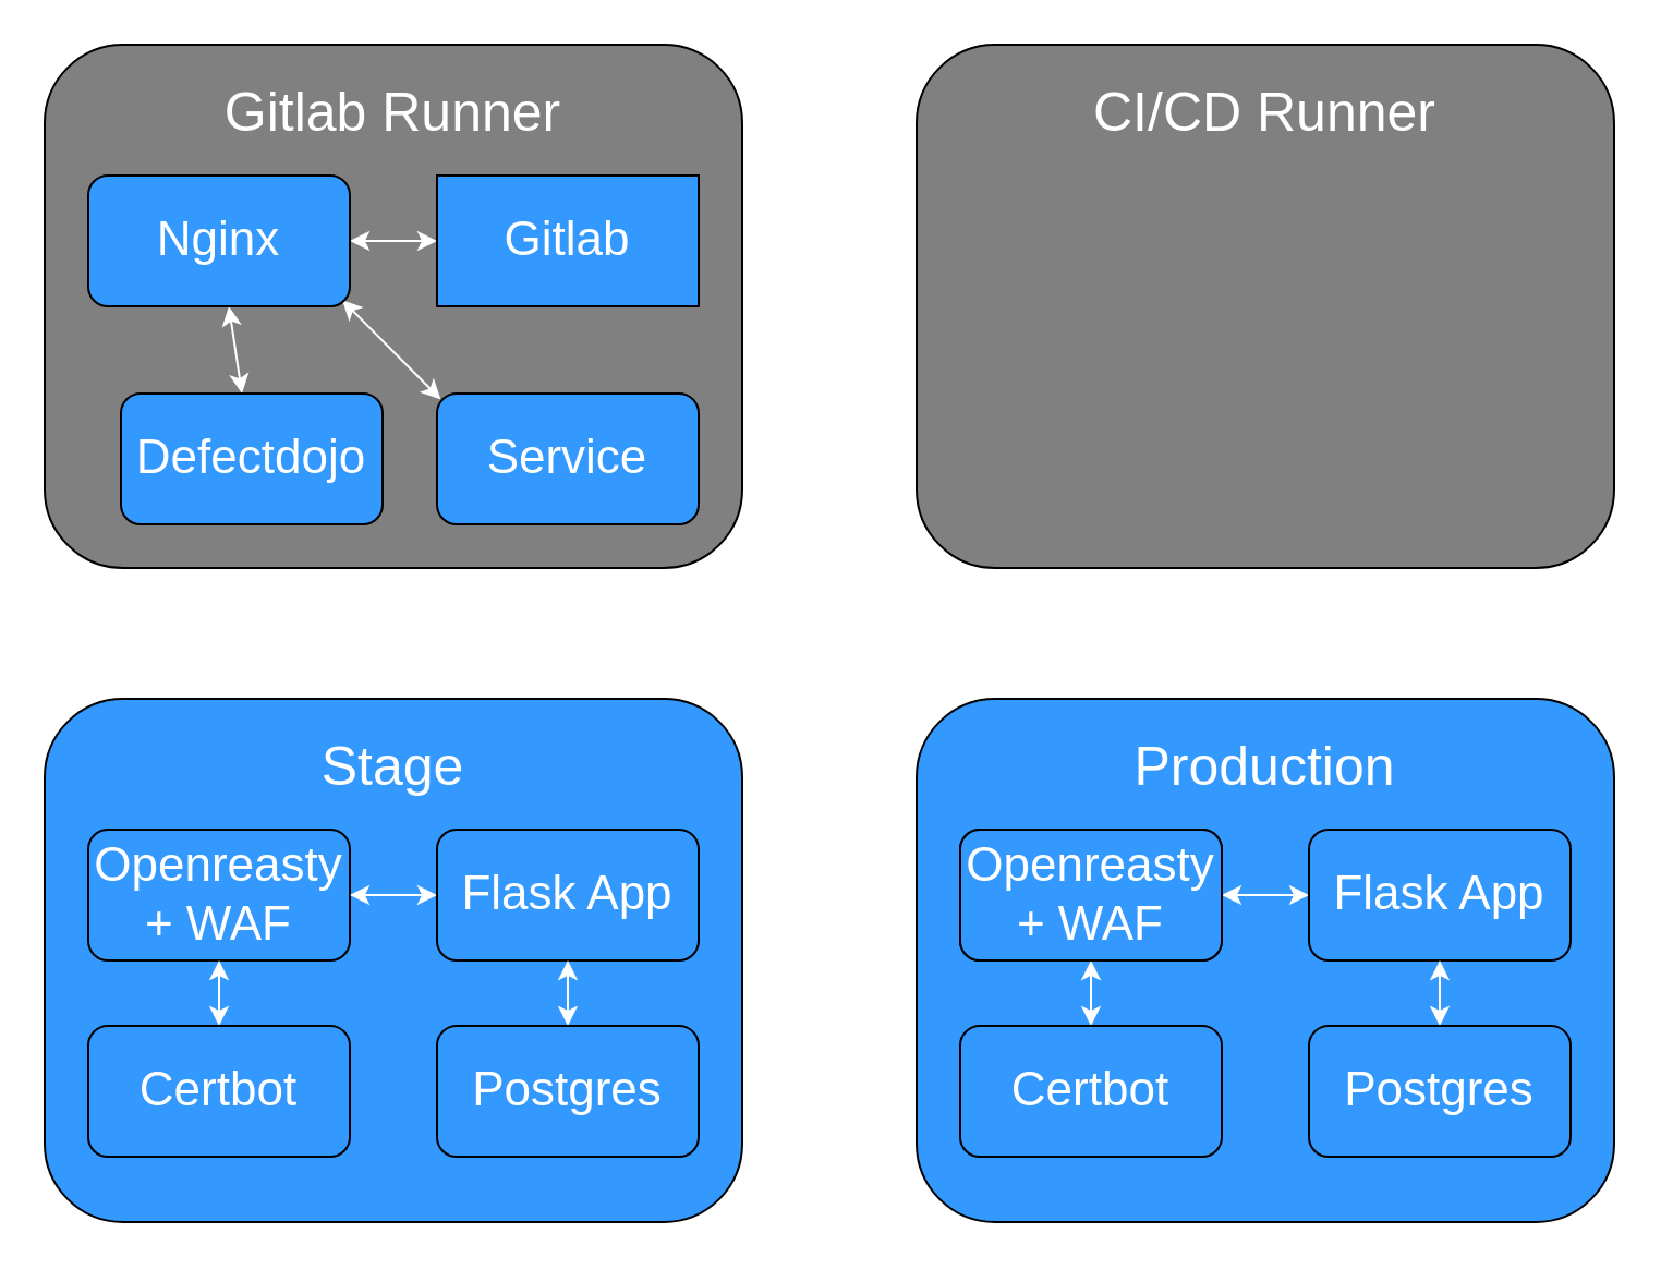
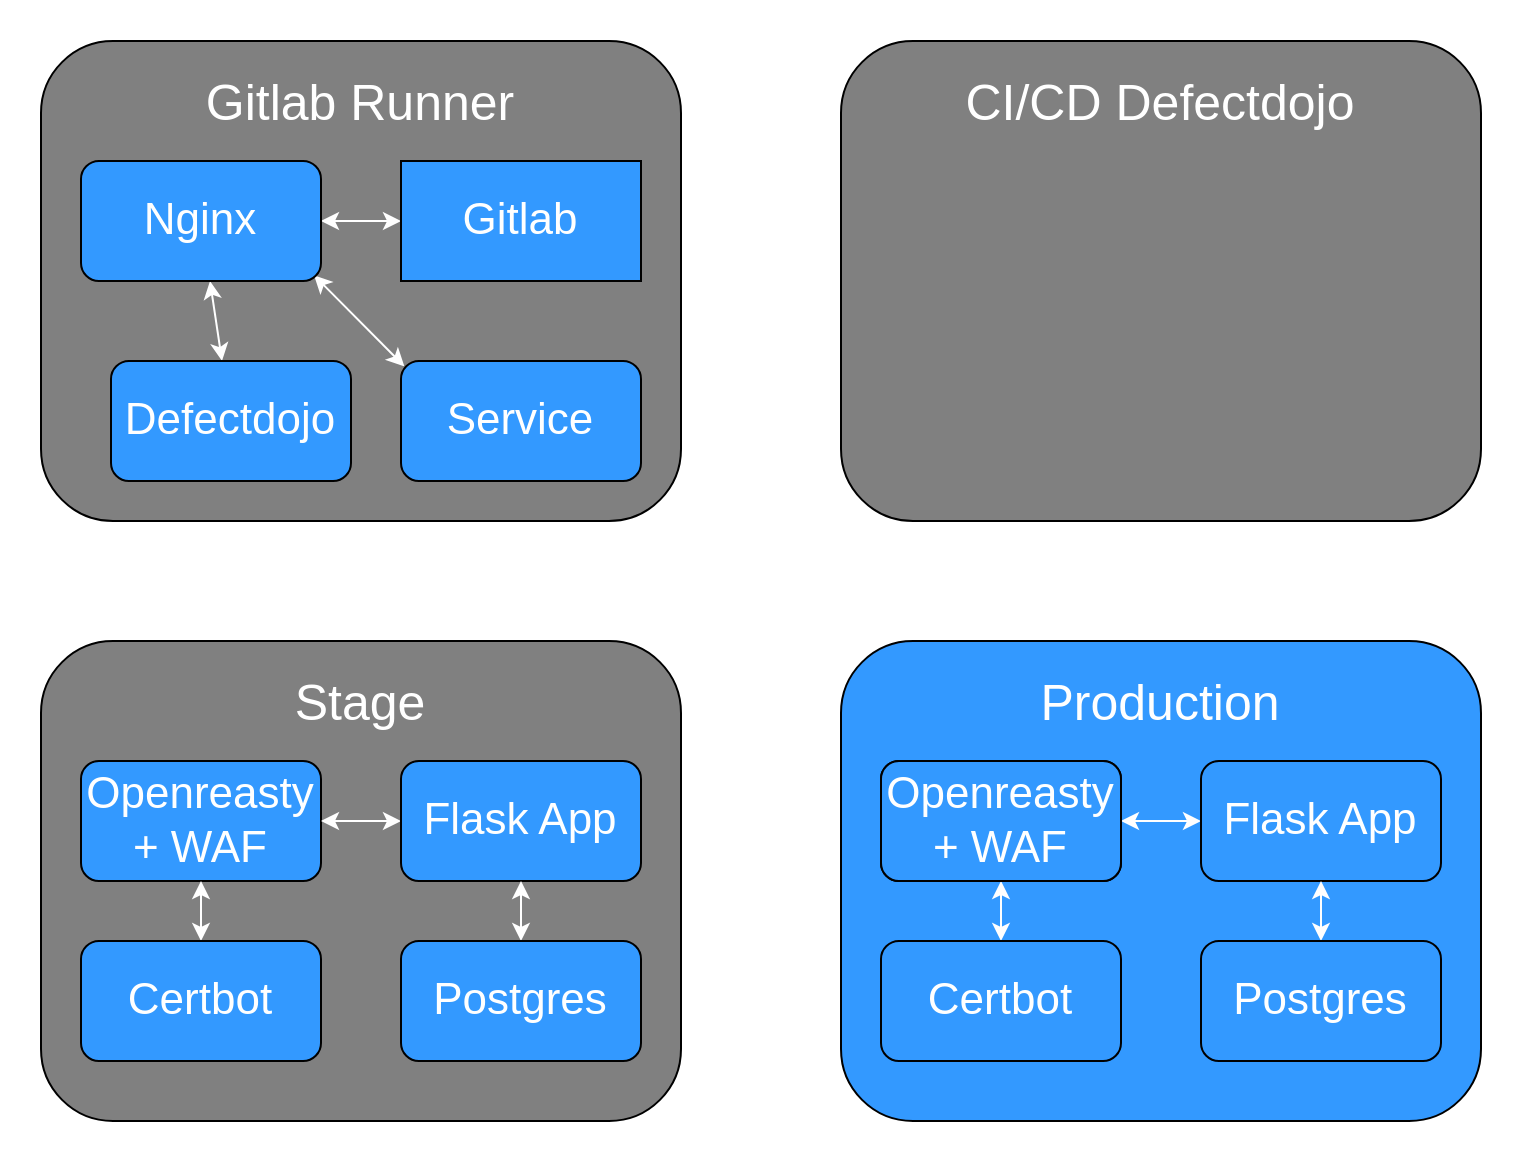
  <mxCell id="0" />
  <mxCell id="1" parent="0" />
  <mxCell id="2" value="Gitlab Runner&lt;br style=&quot;font-size: 25px;&quot;&gt;&lt;br style=&quot;font-size: 25px;&quot;&gt;&lt;br&gt;&lt;br&gt;&lt;br&gt;&lt;br&gt;&lt;br&gt;" style="rounded=1;whiteSpace=wrap;html=1;fontSize=25;fillColor=#808080;fontColor=#FFFFFF;" vertex="1" parent="1"><mxGeometry x="20" y="20" width="320" height="240" as="geometry" /></mxCell>
  <mxCell id="3" style="edgeStyle=none;html=1;entryX=1;entryY=0.5;entryDx=0;entryDy=0;fontSize=22;startArrow=classic;startFill=1;fontColor=#FFFFFF;strokeColor=#FFFFFF;" edge="1" parent="1" source="4" target="7"><mxGeometry relative="1" as="geometry" /></mxCell>
  <mxCell id="4" value="Gitlab" style="whiteSpace=wrap;html=1;fontSize=22;fillColor=#3399FF;fontColor=#FFFFFF;rounded=0;" vertex="1" parent="1"><mxGeometry x="200" y="80" width="120" height="60" as="geometry" /></mxCell>
  <mxCell id="5" style="edgeStyle=none;html=1;fontSize=22;startArrow=classic;startFill=1;fontColor=#FFFFFF;strokeColor=#FFFFFF;" edge="1" parent="1" source="7" target="8"><mxGeometry relative="1" as="geometry" /></mxCell>
  <mxCell id="6" style="edgeStyle=none;html=1;exitX=0.971;exitY=0.953;exitDx=0;exitDy=0;fontSize=22;startArrow=classic;startFill=1;exitPerimeter=0;entryX=0.014;entryY=0.044;entryDx=0;entryDy=0;entryPerimeter=0;fontColor=#FFFFFF;strokeColor=#FFFFFF;" edge="1" parent="1" source="7" target="9"><mxGeometry relative="1" as="geometry" /></mxCell>
  <mxCell id="7" value="Nginx" style="rounded=1;whiteSpace=wrap;html=1;fontSize=22;fillColor=#3399FF;fontColor=#FFFFFF;" vertex="1" parent="1"><mxGeometry x="40" y="80" width="120" height="60" as="geometry" /></mxCell>
  <mxCell id="8" value="Defectdojo" style="rounded=1;whiteSpace=wrap;html=1;fontSize=22;fillColor=#3399FF;fontColor=#FFFFFF;" vertex="1" parent="1"><mxGeometry x="55" y="180" width="120" height="60" as="geometry" /></mxCell>
  <mxCell id="9" value="Service" style="rounded=1;whiteSpace=wrap;html=1;fontSize=22;fillColor=#3399FF;fontColor=#FFFFFF;" vertex="1" parent="1"><mxGeometry x="200" y="180" width="120" height="60" as="geometry" /></mxCell>
- <mxCell id="10" value="CI/CD Runner&lt;br style=&quot;font-size: 25px;&quot;&gt;&lt;br style=&quot;font-size: 25px;&quot;&gt;&lt;br&gt;&lt;br&gt;&lt;br&gt;&lt;br&gt;&lt;br&gt;" style="rounded=1;whiteSpace=wrap;html=1;fontSize=25;fillColor=#808080;fontColor=#FFFFFF;" vertex="1" parent="1"><mxGeometry x="420" y="20" width="320" height="240" as="geometry" /></mxCell>
- <mxCell id="11" value="Stage&lt;br style=&quot;font-size: 25px;&quot;&gt;&lt;br style=&quot;font-size: 25px;&quot;&gt;&lt;br&gt;&lt;br&gt;&lt;br&gt;&lt;br&gt;&lt;br&gt;" style="rounded=1;whiteSpace=wrap;html=1;fontSize=25;fillColor=#3399ff;fontColor=#FFFFFF;" vertex="1" parent="1"><mxGeometry x="20" y="320" width="320" height="240" as="geometry" /></mxCell>
+ <mxCell id="10" value="CI/CD Defectdojo&lt;br style=&quot;font-size: 25px;&quot;&gt;&lt;br style=&quot;font-size: 25px;&quot;&gt;&lt;br&gt;&lt;br&gt;&lt;br&gt;&lt;br&gt;&lt;br&gt;" style="rounded=1;whiteSpace=wrap;html=1;fontSize=25;fillColor=#808080;fontColor=#FFFFFF;" vertex="1" parent="1"><mxGeometry x="420" y="20" width="320" height="240" as="geometry" /></mxCell>
+ <mxCell id="11" value="Stage&lt;br style=&quot;font-size: 25px;&quot;&gt;&lt;br style=&quot;font-size: 25px;&quot;&gt;&lt;br&gt;&lt;br&gt;&lt;br&gt;&lt;br&gt;&lt;br&gt;" style="rounded=1;whiteSpace=wrap;html=1;fontSize=25;fillColor=#808080;fontColor=#FFFFFF;" vertex="1" parent="1"><mxGeometry x="20" y="320" width="320" height="240" as="geometry" /></mxCell>
  <mxCell id="12" value="Production&lt;br style=&quot;font-size: 25px;&quot;&gt;&lt;br style=&quot;font-size: 25px;&quot;&gt;&lt;br&gt;&lt;br&gt;&lt;br&gt;&lt;br&gt;&lt;br&gt;" style="rounded=1;whiteSpace=wrap;html=1;fontSize=25;fillColor=#3399ff;fontColor=#FFFFFF;" vertex="1" parent="1"><mxGeometry x="420" y="320" width="320" height="240" as="geometry" /></mxCell>
  <mxCell id="13" value="Openreasty&lt;br&gt;+ WAF" style="rounded=1;whiteSpace=wrap;html=1;fontSize=22;fillColor=#3399FF;fontColor=#FFFFFF;" vertex="1" parent="1"><mxGeometry x="40" y="380" width="120" height="60" as="geometry" /></mxCell>
  <mxCell id="14" style="edgeStyle=none;html=1;entryX=1;entryY=0.5;entryDx=0;entryDy=0;strokeColor=#FFFFFF;fontSize=22;startArrow=classic;startFill=1;fontColor=#FFFFFF;" edge="1" parent="1" source="15" target="13"><mxGeometry relative="1" as="geometry" /></mxCell>
  <mxCell id="15" value="Flask App" style="rounded=1;whiteSpace=wrap;html=1;fontSize=22;fillColor=#3399FF;fontColor=#FFFFFF;" vertex="1" parent="1"><mxGeometry x="200" y="380" width="120" height="60" as="geometry" /></mxCell>
  <mxCell id="16" style="edgeStyle=none;html=1;entryX=0.5;entryY=1;entryDx=0;entryDy=0;strokeColor=#FFFFFF;fontSize=22;startArrow=classic;startFill=1;fontColor=#FFFFFF;" edge="1" parent="1" source="17" target="13"><mxGeometry relative="1" as="geometry" /></mxCell>
  <mxCell id="17" value="Certbot" style="rounded=1;whiteSpace=wrap;html=1;fontSize=22;fillColor=#3399FF;fontColor=#FFFFFF;" vertex="1" parent="1"><mxGeometry x="40" y="470" width="120" height="60" as="geometry" /></mxCell>
  <mxCell id="18" style="edgeStyle=none;html=1;entryX=0.5;entryY=1;entryDx=0;entryDy=0;strokeColor=#FFFFFF;fontSize=22;startArrow=classic;startFill=1;fontColor=#FFFFFF;" edge="1" parent="1" source="19" target="15"><mxGeometry relative="1" as="geometry" /></mxCell>
  <mxCell id="19" value="Postgres" style="rounded=1;whiteSpace=wrap;html=1;fontSize=22;fillColor=#3399FF;fontColor=#FFFFFF;" vertex="1" parent="1"><mxGeometry x="200" y="470" width="120" height="60" as="geometry" /></mxCell>
  <mxCell id="20" value="Nginx" style="rounded=1;whiteSpace=wrap;html=1;fontSize=22;fillColor=#3399FF;fontColor=#FFFFFF;" vertex="1" parent="1"><mxGeometry x="440" y="380" width="120" height="60" as="geometry" /></mxCell>
  <mxCell id="21" style="edgeStyle=none;html=1;entryX=1;entryY=0.5;entryDx=0;entryDy=0;strokeColor=#FFFFFF;fontSize=22;startArrow=classic;startFill=1;fontColor=#FFFFFF;" edge="1" parent="1" source="22" target="20"><mxGeometry relative="1" as="geometry" /></mxCell>
  <mxCell id="22" value="Flask App" style="rounded=1;whiteSpace=wrap;html=1;fontSize=22;fillColor=#3399FF;fontColor=#FFFFFF;" vertex="1" parent="1"><mxGeometry x="600" y="380" width="120" height="60" as="geometry" /></mxCell>
  <mxCell id="23" style="edgeStyle=none;html=1;entryX=0.5;entryY=1;entryDx=0;entryDy=0;strokeColor=#FFFFFF;fontSize=22;startArrow=classic;startFill=1;fontColor=#FFFFFF;" edge="1" parent="1" source="24" target="20"><mxGeometry relative="1" as="geometry" /></mxCell>
  <mxCell id="24" value="Certbot" style="rounded=1;whiteSpace=wrap;html=1;fontSize=22;fillColor=#3399FF;fontColor=#FFFFFF;" vertex="1" parent="1"><mxGeometry x="440" y="470" width="120" height="60" as="geometry" /></mxCell>
  <mxCell id="25" style="edgeStyle=none;html=1;entryX=0.5;entryY=1;entryDx=0;entryDy=0;strokeColor=#FFFFFF;fontSize=22;startArrow=classic;startFill=1;fontColor=#FFFFFF;" edge="1" parent="1" source="26" target="22"><mxGeometry relative="1" as="geometry" /></mxCell>
  <mxCell id="26" value="Postgres" style="rounded=1;whiteSpace=wrap;html=1;fontSize=22;fillColor=#3399FF;fontColor=#FFFFFF;" vertex="1" parent="1"><mxGeometry x="600" y="470" width="120" height="60" as="geometry" /></mxCell>
  <mxCell id="27" value="Openreasty&lt;br&gt;+ WAF" style="rounded=1;whiteSpace=wrap;html=1;fontSize=22;fillColor=#3399FF;fontColor=#FFFFFF;" vertex="1" parent="1"><mxGeometry x="440" y="380" width="120" height="60" as="geometry" /></mxCell>
